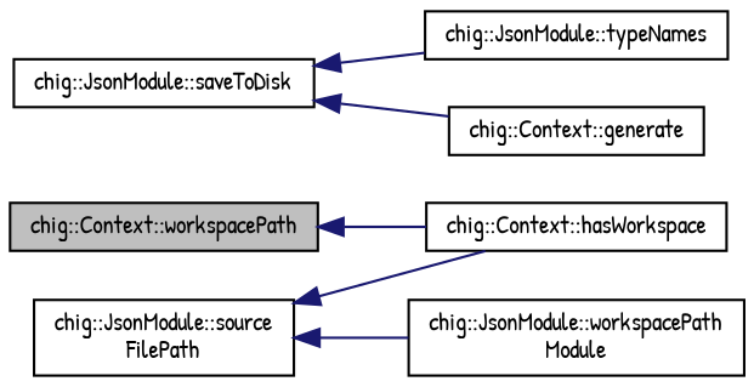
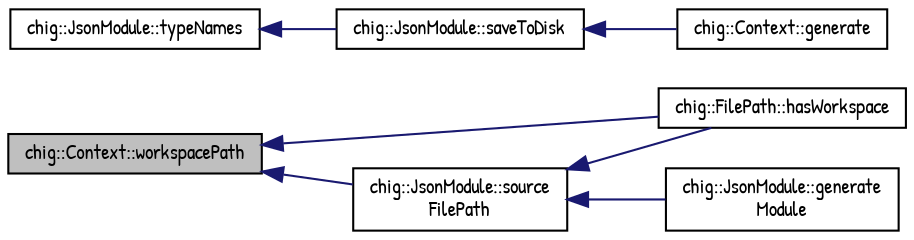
  digraph {
    fontname="Patrick Hand"
    rankdir=LR
    node [color=black fillcolor=white fontname="Patrick Hand" fontsize=10 shape=record style=filled]
    edge [color=midnightblue dir=back fontname="Patrick Hand" fontsize=10 labelfontname=Helvetica labelfontsize=10 style=solid]
    n1 [fillcolor=grey75 fontcolor=black height=0.2 label="chig::Context::workspacePath" width=0.4]
-   n2 [height=0.2 label="chig::Context::hasWorkspace" width=0.4]
+   n2 [height=0.2 label="chig::FilePath::hasWorkspace" width=0.4]
    n3 [height=0.2 label="chig::JsonModule::source\lFilePath" width=0.4]
-   n4 [height=0.2 label="chig::JsonModule::workspacePath\lModule" width=0.4]
+   n4 [height=0.2 label="chig::JsonModule::generate\lModule" width=0.4]
    n5 [height=0.2 label="chig::JsonModule::saveToDisk" width=0.4]
    n6 [height=0.2 label="chig::JsonModule::typeNames" width=0.4]
    n7 [height=0.2 label="chig::Context::generate" width=0.4]
    n1 -> n2
+   n1 -> n3
    n3 -> n2
    n3 -> n4
-   n5 -> n6
+   n6 -> n5
    n5 -> n7
  }
